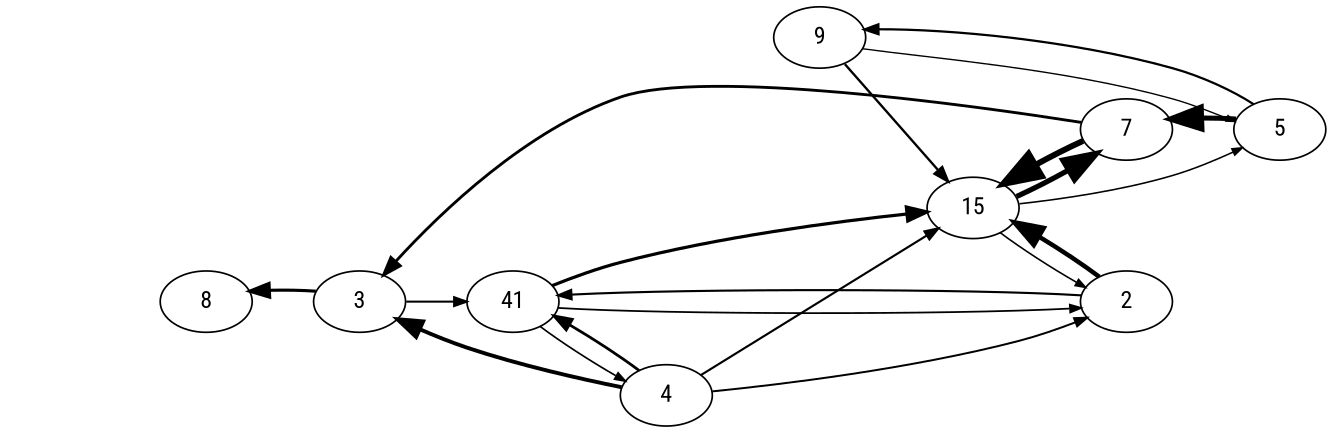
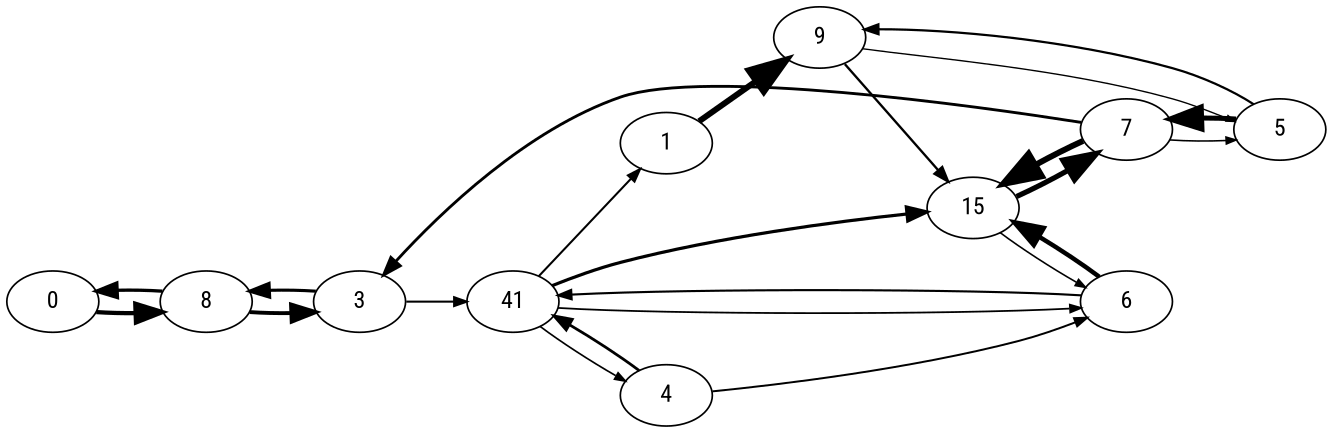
  digraph {
    fontname="Roboto Condensed"
    rankdir=LR
    node [fontname="Roboto Condensed"]
    edge [fontname="Roboto Condensed"]
+   0
    8
    3
    n4 [label=41]
+   1
    n6 [label=15]
-   2
+   2 [label=6]
    4
    9
    7
    5
-   4 -> 3 [arrowsize=1.4360027332758243 penwidth=2.280710223438074]
+   0 -> 8 [arrowsize=1.574665917447688 penwidth=2.5009399865345636]
+   8 -> 0 [arrowsize=1.2225113044790508 penwidth=1.9416356012314335]
+   8 -> 3 [arrowsize=1.4360027332758243 penwidth=2.280710223438074]
    3 -> 8 [arrowsize=1.1548760399538796 penwidth=1.8342148869855737]
    3 -> n4 [arrowsize=0.7461744905013761 penwidth=1.1851006613845387]
+   n4 -> 1 [arrowsize=0.7592031171132914 penwidth=1.2057931860034627]
    n4 -> n6 [arrowsize=1.1787635195538275 penwidth=1.8721538251737262]
    n4 -> 2 [arrowsize=0.6545007160622376 penwidth=1.0395011372753185]
    n4 -> 4 [arrowsize=0.6200014078614666 penwidth=0.9847081183682118]
+   1 -> 9 [arrowsize=2.21 penwidth=3.5100000000000002]
    n6 -> 2 [arrowsize=0.5919609239030375 penwidth=0.9401732320812949]
    n6 -> 7 [arrowsize=1.9317924972715794 penwidth=3.068141025078391]
    2 -> n4 [arrowsize=0.785125507892945 penwidth=1.2469640419476185]
    2 -> n6 [arrowsize=1.667548531246386 penwidth=2.6484594319795542]
    4 -> n4 [arrowsize=1.0261376787939427 penwidth=1.6297480780844975]
-   4 -> n6 [arrowsize=0.7895373105926718 penwidth=1.2539710227060084]
    4 -> 2 [arrowsize=0.7302876852847234 penwidth=1.1598686766286783]
    9 -> n6 [arrowsize=0.8657930994779041 penwidth=1.3750831579943184]
    9 -> 5 [arrowsize=0.51 penwidth=0.81]
    7 -> 3 [arrowsize=1.0550295280472821 penwidth=1.6756351327809778]
    7 -> n6 [arrowsize=2.1959794784921294 penwidth=3.4877321128992644]
-   n6 -> 5 [arrowsize=0.5813827605497264 penwidth=0.9233726196966243]
+   7 -> 5 [arrowsize=0.5813827605497264 penwidth=0.9233726196966243]
    5 -> 9 [arrowsize=0.828570172662958 penwidth=1.3159643918764627]
    5 -> 7 [arrowsize=1.8585549324113064 penwidth=2.9518225397120754]
  }
